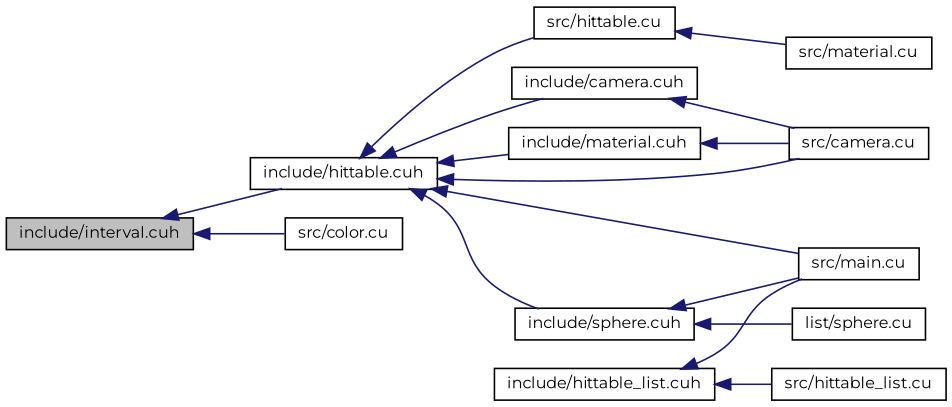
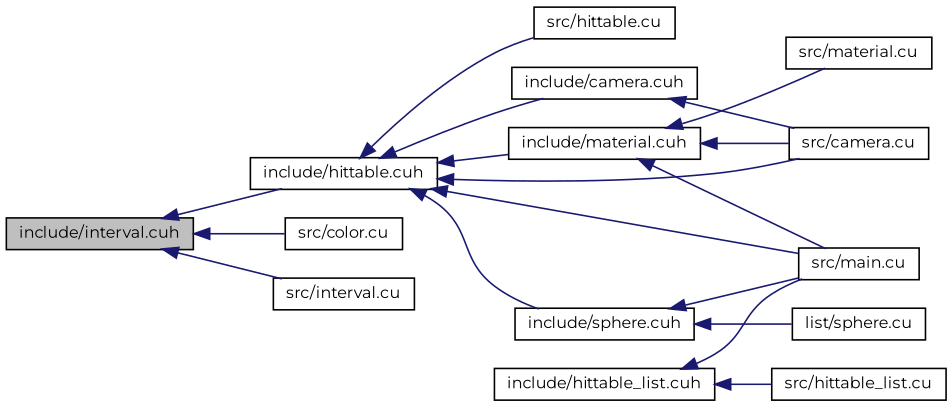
  digraph {
    fontname=Montserrat
    rankdir=LR
    node [color=black fillcolor=white fontname=Montserrat fontsize=10 shape=record style=filled]
    edge [color=midnightblue dir=back fontname=Montserrat fontsize=10 labelfontname=Helvetica labelfontsize=10 style=solid]
    n1 [fillcolor=grey75 fontcolor=black height=0.2 label="include/interval.cuh" width=0.4]
    n2 [height=0.2 label="include/hittable.cuh" width=0.4]
    n3 [height=0.2 label="src/color.cu" width=0.4]
+   n4 [height=0.2 label="src/interval.cu" width=0.4]
    n5 [height=0.2 label="include/camera.cuh" width=0.4]
    n6 [height=0.2 label="src/main.cu" width=0.4]
    n7 [height=0.2 label="include/material.cuh" width=0.4]
    n8 [height=0.2 label="include/sphere.cuh" width=0.4]
    n9 [height=0.2 label="src/hittable.cu" width=0.4]
    n10 [height=0.2 label="src/camera.cu" width=0.4]
    n11 [height=0.2 label="include/hittable_list.cuh" width=0.4]
    n12 [height=0.2 label="src/hittable_list.cu" width=0.4]
    n13 [height=0.2 label="src/material.cu" width=0.4]
    n14 [height=0.2 label="list/sphere.cu" width=0.4]
    n1 -> n2
    n1 -> n3
+   n1 -> n4
    n2 -> n5
    n2 -> n6
    n2 -> n7
    n2 -> n8
    n2 -> n9
    n2 -> n10
    n5 -> n10
+   n7 -> n6
    n7 -> n10
-   n9 -> n13
+   n7 -> n13
    n8 -> n6
    n8 -> n14
    n11 -> n6
    n11 -> n12
  }
